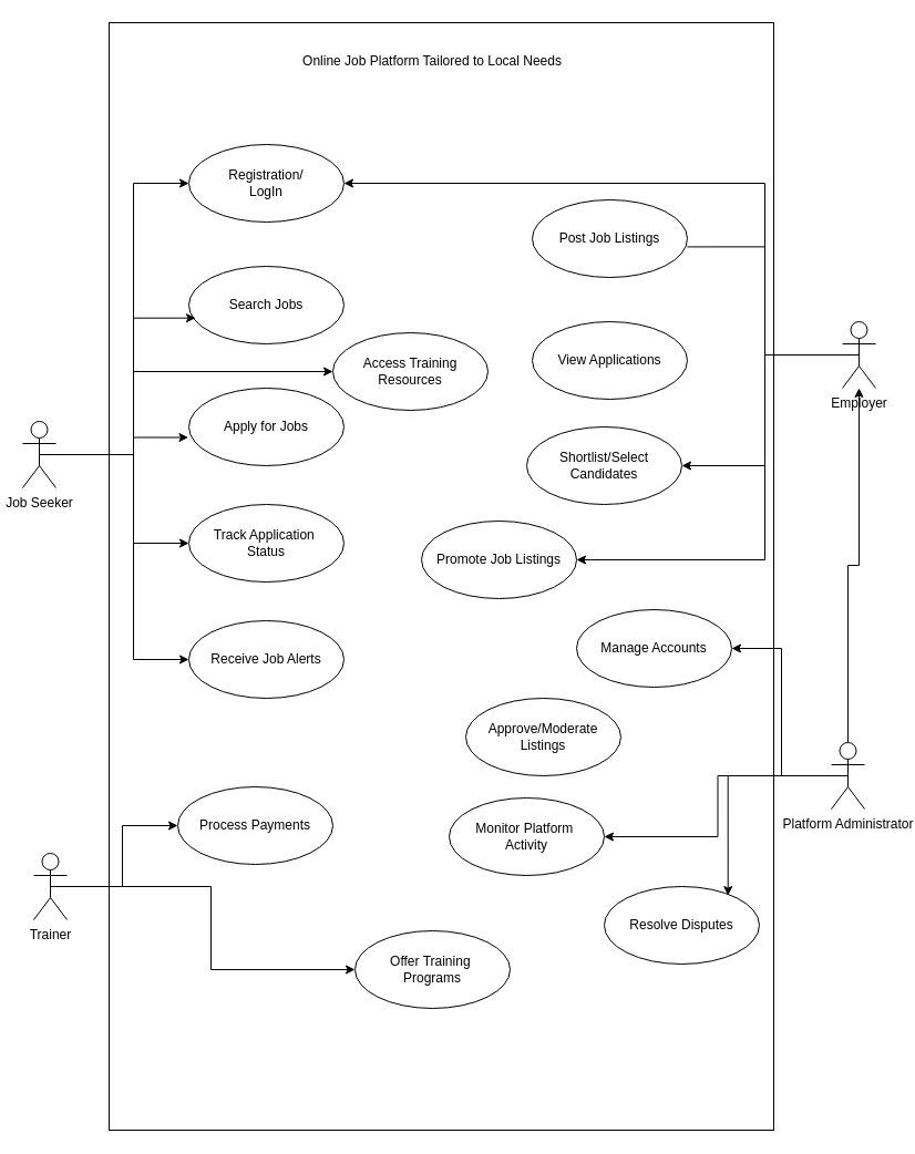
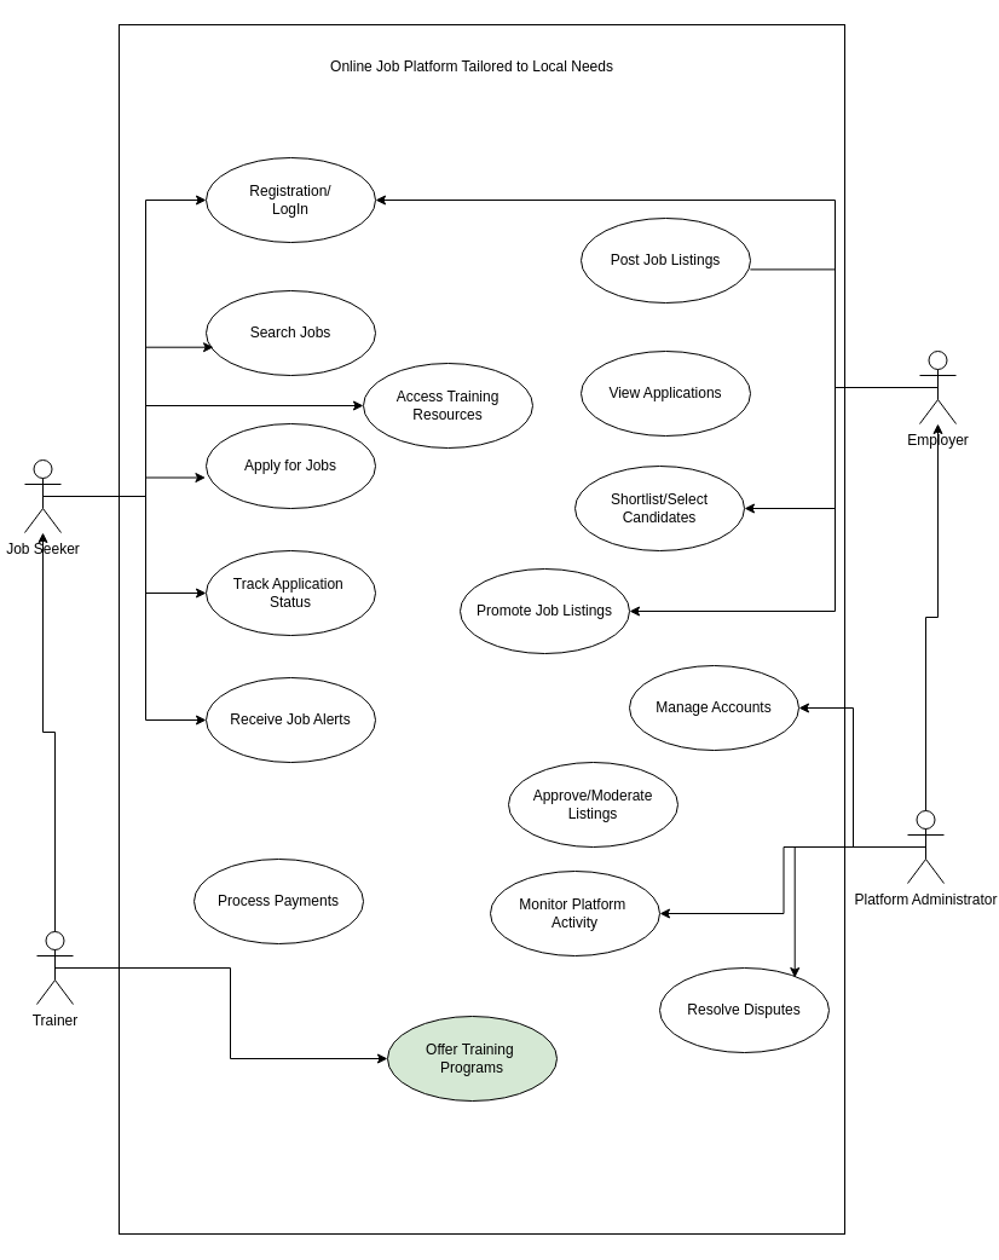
  <mxCell id="0" />
  <mxCell id="1" parent="0" />
  <mxCell id="2" value="" style="html=1;whiteSpace=wrap;" vertex="1" parent="1"><mxGeometry x="98" y="20" width="600" height="1000" as="geometry" /></mxCell>
  <mxCell id="3" style="edgeStyle=orthogonalEdgeStyle;rounded=0;orthogonalLoop=1;jettySize=auto;html=1;entryX=0;entryY=0.5;entryDx=0;entryDy=0;" edge="1" parent="1" source="7" target="8"><mxGeometry relative="1" as="geometry"><Array as="points"><mxPoint x="120" y="410" /><mxPoint x="120" y="165" /></Array></mxGeometry></mxCell>
  <mxCell id="4" style="edgeStyle=orthogonalEdgeStyle;rounded=0;orthogonalLoop=1;jettySize=auto;html=1;entryX=0;entryY=0.5;entryDx=0;entryDy=0;" edge="1" parent="1" source="7" target="11"><mxGeometry relative="1" as="geometry"><Array as="points"><mxPoint x="120" y="410" /><mxPoint x="120" y="490" /></Array></mxGeometry></mxCell>
  <mxCell id="5" style="edgeStyle=orthogonalEdgeStyle;rounded=0;orthogonalLoop=1;jettySize=auto;html=1;entryX=0;entryY=0.5;entryDx=0;entryDy=0;" edge="1" parent="1" source="7" target="25"><mxGeometry relative="1" as="geometry"><Array as="points"><mxPoint x="120" y="410" /><mxPoint x="120" y="335" /></Array></mxGeometry></mxCell>
  <mxCell id="6" style="edgeStyle=orthogonalEdgeStyle;rounded=0;orthogonalLoop=1;jettySize=auto;html=1;entryX=0;entryY=0.5;entryDx=0;entryDy=0;" edge="1" parent="1" source="7" target="12"><mxGeometry relative="1" as="geometry"><Array as="points"><mxPoint x="120" y="410" /><mxPoint x="120" y="595" /></Array></mxGeometry></mxCell>
  <mxCell id="7" value="Job Seeker" style="shape=umlActor;verticalLabelPosition=bottom;verticalAlign=top;html=1;" vertex="1" parent="1"><mxGeometry x="20" y="380" width="30" height="60" as="geometry" /></mxCell>
  <mxCell id="8" value="Registration/&lt;div&gt;LogIn&lt;/div&gt;" style="ellipse;whiteSpace=wrap;html=1;" vertex="1" parent="1"><mxGeometry x="170" y="130" width="140" height="70" as="geometry" /></mxCell>
  <mxCell id="9" value="Search Jobs" style="ellipse;whiteSpace=wrap;html=1;" vertex="1" parent="1"><mxGeometry x="170" y="240" width="140" height="70" as="geometry" /></mxCell>
  <mxCell id="10" value="Apply for Jobs" style="ellipse;whiteSpace=wrap;html=1;" vertex="1" parent="1"><mxGeometry x="170" y="350" width="140" height="70" as="geometry" /></mxCell>
  <mxCell id="11" value="Track Application&amp;nbsp;&lt;div&gt;Status&lt;/div&gt;" style="ellipse;whiteSpace=wrap;html=1;" vertex="1" parent="1"><mxGeometry x="170" y="455" width="140" height="70" as="geometry" /></mxCell>
  <mxCell id="12" value="Receive Job Alerts" style="ellipse;whiteSpace=wrap;html=1;" vertex="1" parent="1"><mxGeometry x="170" y="560" width="140" height="70" as="geometry" /></mxCell>
  <mxCell id="13" style="edgeStyle=orthogonalEdgeStyle;rounded=0;orthogonalLoop=1;jettySize=auto;html=1;exitX=0.5;exitY=0.5;exitDx=0;exitDy=0;exitPerimeter=0;entryX=1;entryY=0.5;entryDx=0;entryDy=0;" edge="1" parent="1" source="16" target="22"><mxGeometry relative="1" as="geometry"><Array as="points"><mxPoint x="690" y="320" /><mxPoint x="690" y="420" /></Array></mxGeometry></mxCell>
  <mxCell id="14" style="edgeStyle=orthogonalEdgeStyle;rounded=0;orthogonalLoop=1;jettySize=auto;html=1;exitX=0.5;exitY=0.5;exitDx=0;exitDy=0;exitPerimeter=0;entryX=1;entryY=0.5;entryDx=0;entryDy=0;" edge="1" parent="1" source="16" target="8"><mxGeometry relative="1" as="geometry"><Array as="points"><mxPoint x="690" y="320" /><mxPoint x="690" y="165" /></Array></mxGeometry></mxCell>
  <mxCell id="15" style="edgeStyle=orthogonalEdgeStyle;rounded=0;orthogonalLoop=1;jettySize=auto;html=1;exitX=0.5;exitY=0.5;exitDx=0;exitDy=0;exitPerimeter=0;entryX=1;entryY=0.5;entryDx=0;entryDy=0;" edge="1" parent="1" source="16" target="23"><mxGeometry relative="1" as="geometry"><Array as="points"><mxPoint x="690" y="320" /><mxPoint x="690" y="505" /></Array></mxGeometry></mxCell>
  <mxCell id="16" value="Employer" style="shape=umlActor;verticalLabelPosition=bottom;verticalAlign=top;html=1;" vertex="1" parent="1"><mxGeometry x="760" y="290" width="30" height="60" as="geometry" /></mxCell>
  <mxCell id="17" style="edgeStyle=orthogonalEdgeStyle;rounded=0;orthogonalLoop=1;jettySize=auto;html=1;exitX=0.5;exitY=0.5;exitDx=0;exitDy=0;exitPerimeter=0;entryX=1;entryY=0.5;entryDx=0;entryDy=0;" edge="1" parent="1" source="20" target="30"><mxGeometry relative="1" as="geometry" /></mxCell>
  <mxCell id="18" style="edgeStyle=orthogonalEdgeStyle;rounded=0;orthogonalLoop=1;jettySize=auto;html=1;exitX=0.5;exitY=0.5;exitDx=0;exitDy=0;exitPerimeter=0;" edge="1" parent="1" source="20" target="16"><mxGeometry relative="1" as="geometry" /></mxCell>
  <mxCell id="19" style="edgeStyle=orthogonalEdgeStyle;rounded=0;orthogonalLoop=1;jettySize=auto;html=1;exitX=0.5;exitY=0.5;exitDx=0;exitDy=0;exitPerimeter=0;entryX=1;entryY=0.5;entryDx=0;entryDy=0;" edge="1" parent="1" source="20" target="32"><mxGeometry relative="1" as="geometry" /></mxCell>
  <mxCell id="20" value="Platform Administrator" style="shape=umlActor;verticalLabelPosition=bottom;verticalAlign=top;html=1;" vertex="1" parent="1"><mxGeometry x="750" y="670" width="30" height="60" as="geometry" /></mxCell>
  <mxCell id="21" value="View Applications" style="ellipse;whiteSpace=wrap;html=1;" vertex="1" parent="1"><mxGeometry x="480" y="290" width="140" height="70" as="geometry" /></mxCell>
  <mxCell id="22" value="Shortlist/Select Candidates" style="ellipse;whiteSpace=wrap;html=1;" vertex="1" parent="1"><mxGeometry x="475" y="385" width="140" height="70" as="geometry" /></mxCell>
  <mxCell id="23" value="Promote Job Listings" style="ellipse;whiteSpace=wrap;html=1;" vertex="1" parent="1"><mxGeometry x="380" y="470" width="140" height="70" as="geometry" /></mxCell>
  <mxCell id="24" value="Post Job Listings" style="ellipse;whiteSpace=wrap;html=1;" vertex="1" parent="1"><mxGeometry x="480" y="180" width="140" height="70" as="geometry" /></mxCell>
  <mxCell id="25" value="Access Training Resources" style="ellipse;whiteSpace=wrap;html=1;" vertex="1" parent="1"><mxGeometry x="300" y="300" width="140" height="70" as="geometry" /></mxCell>
  <mxCell id="26" value="Online Job Platform Tailored to Local Needs" style="text;html=1;align=center;verticalAlign=middle;whiteSpace=wrap;rounded=0;" vertex="1" parent="1"><mxGeometry x="250" y="40" width="280" height="30" as="geometry" /></mxCell>
  <mxCell id="27" style="edgeStyle=orthogonalEdgeStyle;rounded=0;orthogonalLoop=1;jettySize=auto;html=1;entryX=0.043;entryY=0.667;entryDx=0;entryDy=0;entryPerimeter=0;" edge="1" parent="1" source="7" target="9"><mxGeometry relative="1" as="geometry"><Array as="points"><mxPoint x="120" y="410" /><mxPoint x="120" y="287" /></Array></mxGeometry></mxCell>
  <mxCell id="28" style="edgeStyle=orthogonalEdgeStyle;rounded=0;orthogonalLoop=1;jettySize=auto;html=1;entryX=-0.004;entryY=0.636;entryDx=0;entryDy=0;entryPerimeter=0;exitX=0.5;exitY=0.5;exitDx=0;exitDy=0;exitPerimeter=0;" edge="1" parent="1" source="7" target="10"><mxGeometry relative="1" as="geometry"><Array as="points"><mxPoint x="120" y="410" /><mxPoint x="120" y="395" /></Array></mxGeometry></mxCell>
  <mxCell id="29" style="edgeStyle=orthogonalEdgeStyle;rounded=0;orthogonalLoop=1;jettySize=auto;html=1;exitX=0.5;exitY=0.5;exitDx=0;exitDy=0;exitPerimeter=0;entryX=0.999;entryY=0.606;entryDx=0;entryDy=0;entryPerimeter=0;endArrow=none;" edge="1" parent="1" source="16" target="24"><mxGeometry relative="1" as="geometry" /></mxCell>
  <mxCell id="30" value="Manage Accounts" style="ellipse;whiteSpace=wrap;html=1;" vertex="1" parent="1"><mxGeometry x="520" y="550" width="140" height="70" as="geometry" /></mxCell>
  <mxCell id="31" value="Resolve Disputes" style="ellipse;whiteSpace=wrap;html=1;" vertex="1" parent="1"><mxGeometry x="545" y="800" width="140" height="70" as="geometry" /></mxCell>
  <mxCell id="32" value="Monitor Platform&amp;nbsp;&lt;div&gt;Activity&lt;/div&gt;" style="ellipse;whiteSpace=wrap;html=1;" vertex="1" parent="1"><mxGeometry x="405" y="720" width="140" height="70" as="geometry" /></mxCell>
  <mxCell id="33" value="Approve/Moderate Listings" style="ellipse;whiteSpace=wrap;html=1;" vertex="1" parent="1"><mxGeometry x="420" y="630" width="140" height="70" as="geometry" /></mxCell>
- <mxCell id="34" value="Offer Training&amp;nbsp;&lt;div&gt;Programs&lt;/div&gt;" style="ellipse;whiteSpace=wrap;html=1;" vertex="1" parent="1"><mxGeometry x="320" y="840" width="140" height="70" as="geometry" /></mxCell>
+ <mxCell id="34" value="Offer Training&amp;nbsp;&lt;div&gt;Programs&lt;/div&gt;" style="ellipse;whiteSpace=wrap;html=1;fillColor=#d5e8d4;" vertex="1" parent="1"><mxGeometry x="320" y="840" width="140" height="70" as="geometry" /></mxCell>
  <mxCell id="35" value="Process Payments" style="ellipse;whiteSpace=wrap;html=1;" vertex="1" parent="1"><mxGeometry x="160" y="710" width="140" height="70" as="geometry" /></mxCell>
  <mxCell id="36" style="edgeStyle=orthogonalEdgeStyle;rounded=0;orthogonalLoop=1;jettySize=auto;html=1;exitX=0.5;exitY=0.5;exitDx=0;exitDy=0;exitPerimeter=0;entryX=0.798;entryY=0.115;entryDx=0;entryDy=0;entryPerimeter=0;" edge="1" parent="1" source="20" target="31"><mxGeometry relative="1" as="geometry" /></mxCell>
  <mxCell id="37" style="edgeStyle=orthogonalEdgeStyle;rounded=0;orthogonalLoop=1;jettySize=auto;html=1;exitX=0.5;exitY=0.5;exitDx=0;exitDy=0;exitPerimeter=0;entryX=0;entryY=0.5;entryDx=0;entryDy=0;" edge="1" parent="1" source="39" target="34"><mxGeometry relative="1" as="geometry" /></mxCell>
- <mxCell id="38" style="edgeStyle=orthogonalEdgeStyle;rounded=0;orthogonalLoop=1;jettySize=auto;html=1;exitX=0.5;exitY=0.5;exitDx=0;exitDy=0;exitPerimeter=0;" edge="1" parent="1" source="39" target="35"><mxGeometry relative="1" as="geometry" /></mxCell>
+ <mxCell id="38" style="edgeStyle=orthogonalEdgeStyle;rounded=0;orthogonalLoop=1;jettySize=auto;html=1;exitX=0.5;exitY=0.5;exitDx=0;exitDy=0;exitPerimeter=0;" edge="1" parent="1" source="39" target="7"><mxGeometry relative="1" as="geometry" /></mxCell>
  <mxCell id="39" value="Trainer" style="shape=umlActor;verticalLabelPosition=bottom;verticalAlign=top;html=1;" vertex="1" parent="1"><mxGeometry x="30" y="770" width="30" height="60" as="geometry" /></mxCell>
